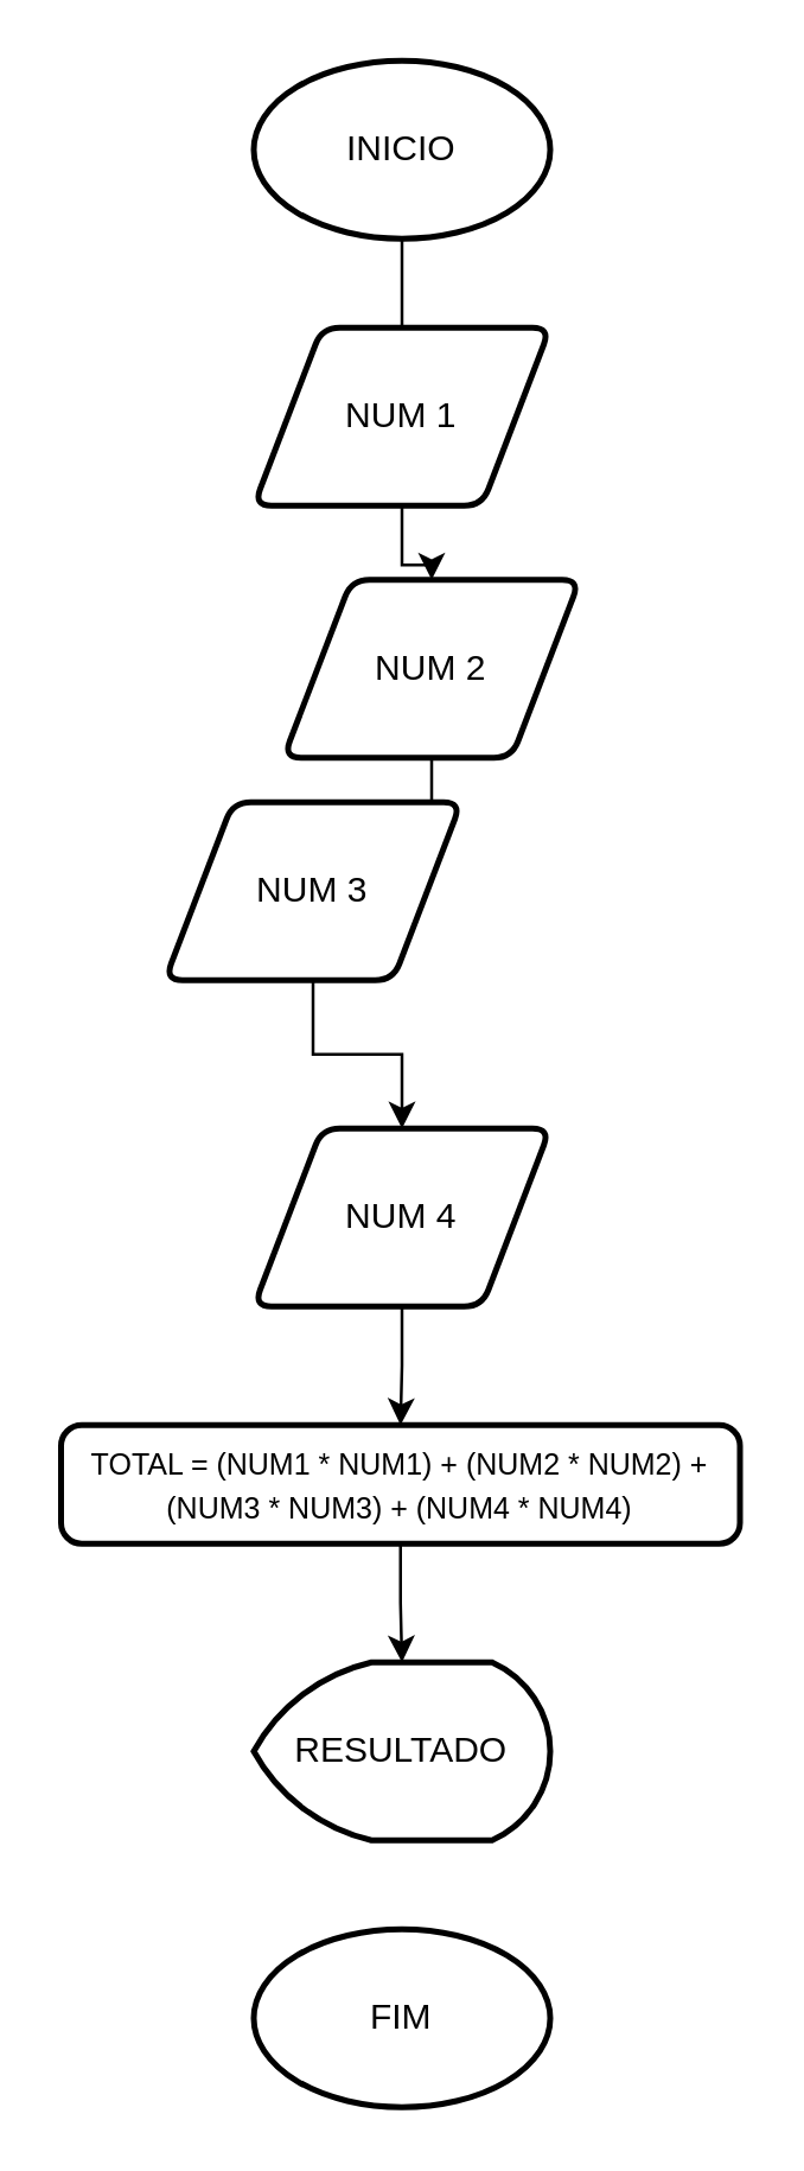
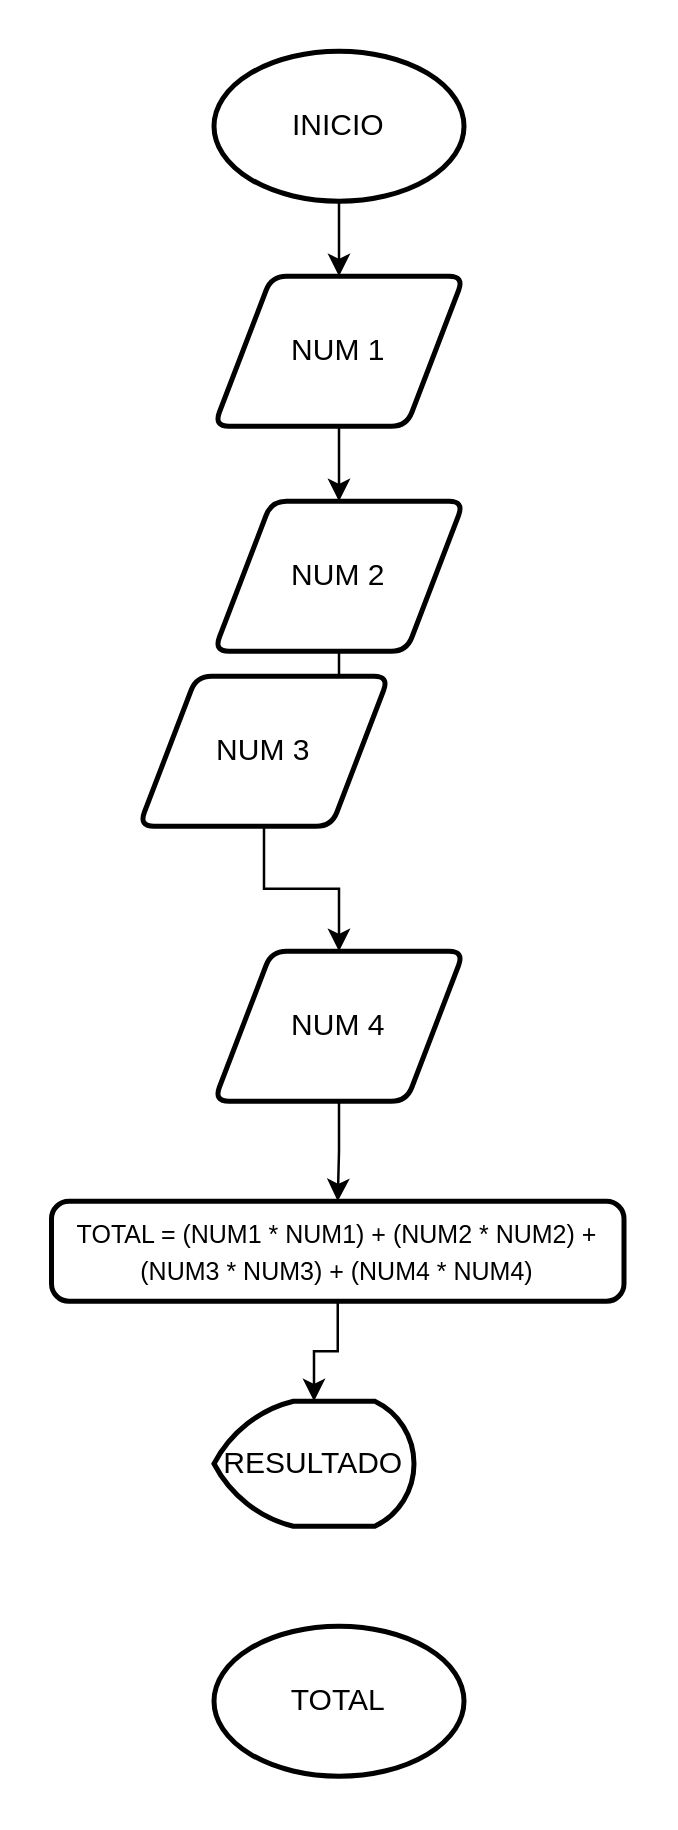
  <mxCell id="0" />
  <mxCell id="1" parent="0" />
- <mxCell id="2" value="FIM" style="strokeWidth=2;html=1;shape=mxgraph.flowchart.start_1;whiteSpace=wrap;" vertex="1" parent="1"><mxGeometry x="85" y="650" width="100" height="60" as="geometry" /></mxCell>
- <mxCell id="3" value="" style="edgeStyle=orthogonalEdgeStyle;rounded=0;orthogonalLoop=1;jettySize=auto;html=1;endArrow=none;" edge="1" parent="1" source="4" target="6"><mxGeometry relative="1" as="geometry" /></mxCell>
+ <mxCell id="2" value="TOTAL" style="strokeWidth=2;html=1;shape=mxgraph.flowchart.start_1;whiteSpace=wrap;" vertex="1" parent="1"><mxGeometry x="85" y="650" width="100" height="60" as="geometry" /></mxCell>
+ <mxCell id="3" value="" style="edgeStyle=orthogonalEdgeStyle;rounded=0;orthogonalLoop=1;jettySize=auto;html=1;" edge="1" parent="1" source="4" target="6"><mxGeometry relative="1" as="geometry" /></mxCell>
  <mxCell id="4" value="INICIO" style="strokeWidth=2;html=1;shape=mxgraph.flowchart.start_1;whiteSpace=wrap;" vertex="1" parent="1"><mxGeometry x="85" y="20" width="100" height="60" as="geometry" /></mxCell>
  <mxCell id="5" value="" style="edgeStyle=orthogonalEdgeStyle;rounded=0;orthogonalLoop=1;jettySize=auto;html=1;" edge="1" parent="1" source="6" target="8"><mxGeometry relative="1" as="geometry" /></mxCell>
  <mxCell id="6" value="NUM 1" style="shape=parallelogram;html=1;strokeWidth=2;perimeter=parallelogramPerimeter;whiteSpace=wrap;rounded=1;arcSize=12;size=0.23;" vertex="1" parent="1"><mxGeometry x="85" y="110" width="100" height="60" as="geometry" /></mxCell>
  <mxCell id="7" value="" style="edgeStyle=orthogonalEdgeStyle;rounded=0;orthogonalLoop=1;jettySize=auto;html=1;" edge="1" parent="1" source="8" target="10"><mxGeometry relative="1" as="geometry" /></mxCell>
- <mxCell id="8" value="NUM 2" style="shape=parallelogram;html=1;strokeWidth=2;perimeter=parallelogramPerimeter;whiteSpace=wrap;rounded=1;arcSize=12;size=0.23;" vertex="1" parent="1"><mxGeometry x="95" y="195" width="100" height="60" as="geometry" /></mxCell>
+ <mxCell id="8" value="NUM 2" style="shape=parallelogram;html=1;strokeWidth=2;perimeter=parallelogramPerimeter;whiteSpace=wrap;rounded=1;arcSize=12;size=0.23;" vertex="1" parent="1"><mxGeometry x="85" y="200" width="100" height="60" as="geometry" /></mxCell>
  <mxCell id="9" value="" style="edgeStyle=orthogonalEdgeStyle;rounded=0;orthogonalLoop=1;jettySize=auto;html=1;" edge="1" parent="1" source="10" target="12"><mxGeometry relative="1" as="geometry" /></mxCell>
  <mxCell id="10" value="NUM 3" style="shape=parallelogram;html=1;strokeWidth=2;perimeter=parallelogramPerimeter;whiteSpace=wrap;rounded=1;arcSize=12;size=0.23;" vertex="1" parent="1"><mxGeometry x="55" y="270" width="100" height="60" as="geometry" /></mxCell>
  <mxCell id="11" value="" style="edgeStyle=orthogonalEdgeStyle;rounded=0;orthogonalLoop=1;jettySize=auto;html=1;" edge="1" parent="1" source="12" target="14"><mxGeometry relative="1" as="geometry" /></mxCell>
  <mxCell id="12" value="NUM 4" style="shape=parallelogram;html=1;strokeWidth=2;perimeter=parallelogramPerimeter;whiteSpace=wrap;rounded=1;arcSize=12;size=0.23;" vertex="1" parent="1"><mxGeometry x="85" y="380" width="100" height="60" as="geometry" /></mxCell>
  <mxCell id="13" value="" style="edgeStyle=orthogonalEdgeStyle;rounded=0;orthogonalLoop=1;jettySize=auto;html=1;" edge="1" parent="1" source="14" target="15"><mxGeometry relative="1" as="geometry" /></mxCell>
  <mxCell id="14" value="&lt;font style=&quot;font-size: 10px;&quot;&gt;TOTAL = (NUM1 * NUM1) + (NUM2 * NUM2) + (NUM3 * NUM3) + (NUM4 * NUM4)&lt;/font&gt;" style="rounded=1;whiteSpace=wrap;html=1;absoluteArcSize=1;arcSize=14;strokeWidth=2;" vertex="1" parent="1"><mxGeometry x="20" y="480" width="229" height="40" as="geometry" /></mxCell>
- <mxCell id="15" value="RESULTADO" style="strokeWidth=2;html=1;shape=mxgraph.flowchart.display;whiteSpace=wrap;" vertex="1" parent="1"><mxGeometry x="85" y="560" width="100" height="60" as="geometry" /></mxCell>
+ <mxCell id="15" value="RESULTADO" style="strokeWidth=2;html=1;shape=mxgraph.flowchart.display;whiteSpace=wrap;" vertex="1" parent="1"><mxGeometry x="85" y="560" width="80" height="50" as="geometry" /></mxCell>
